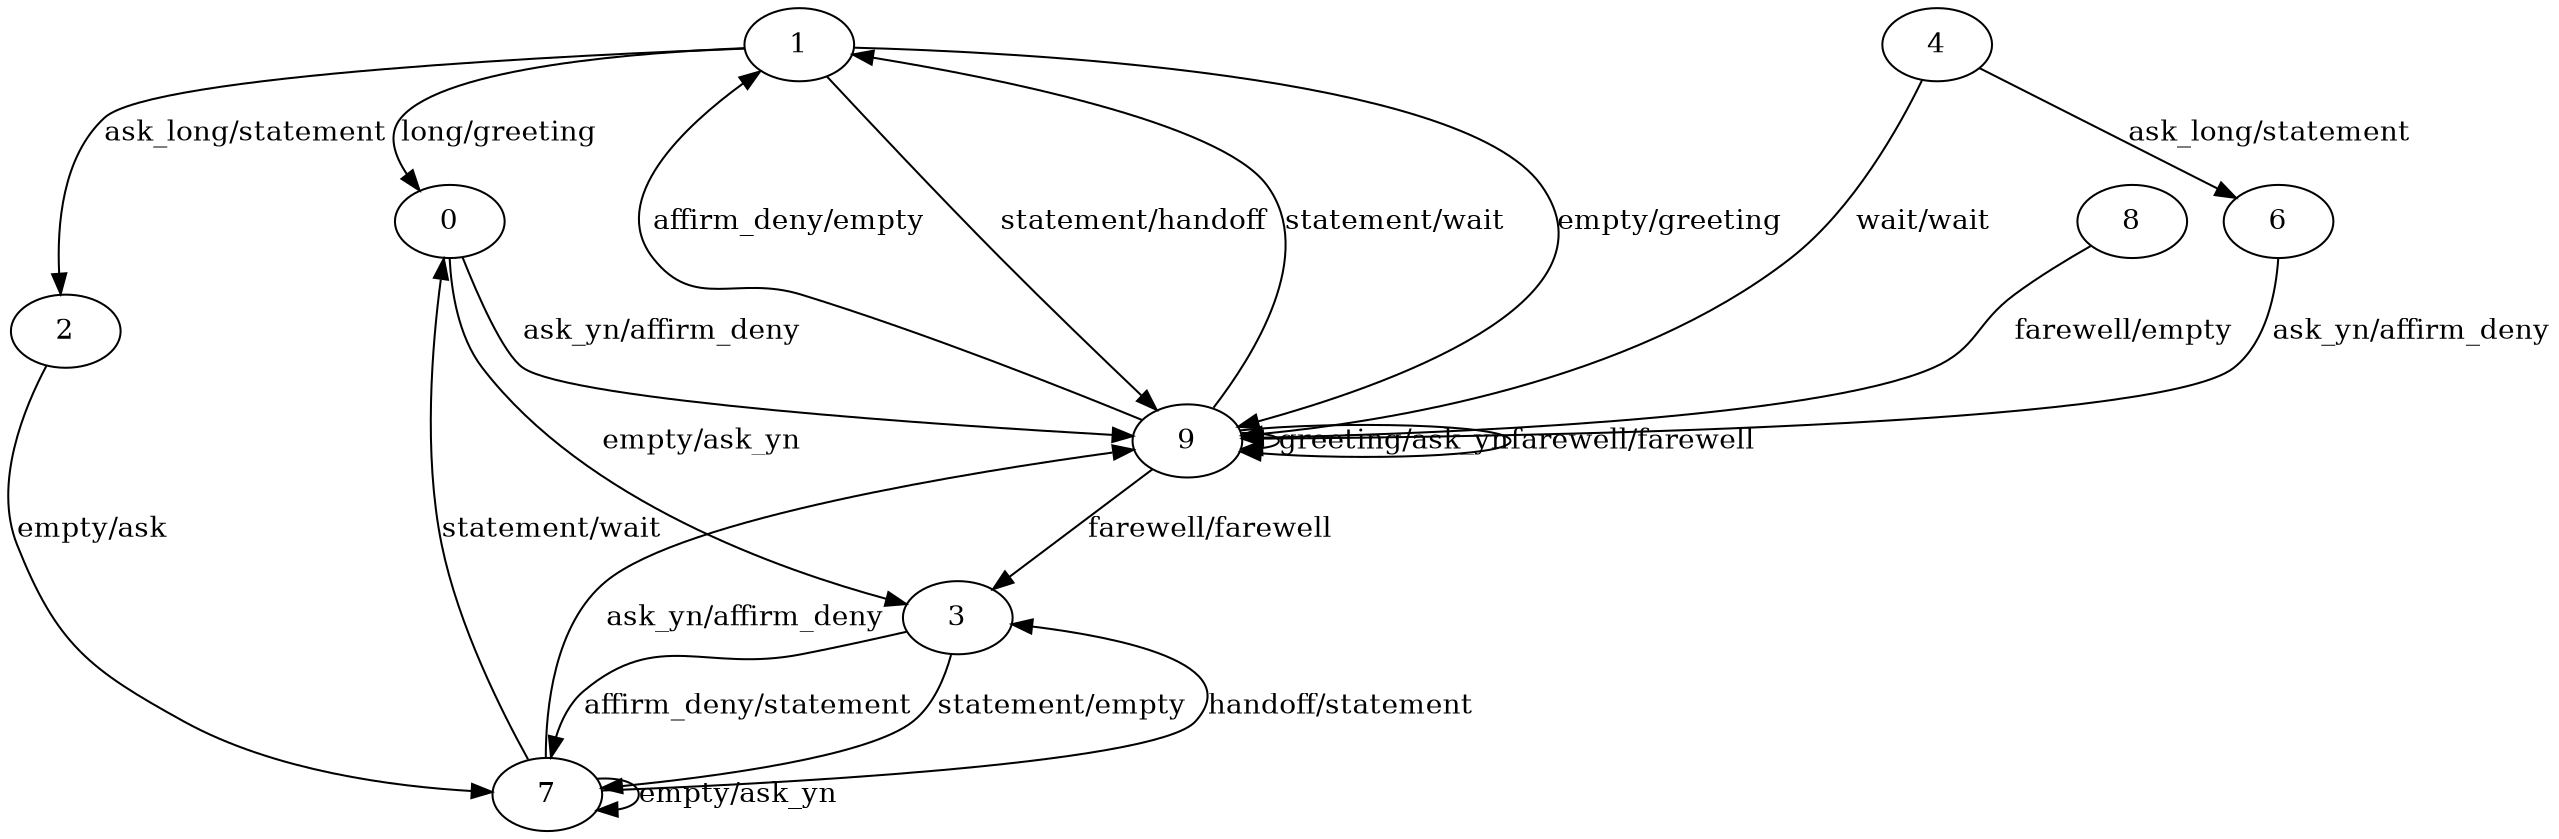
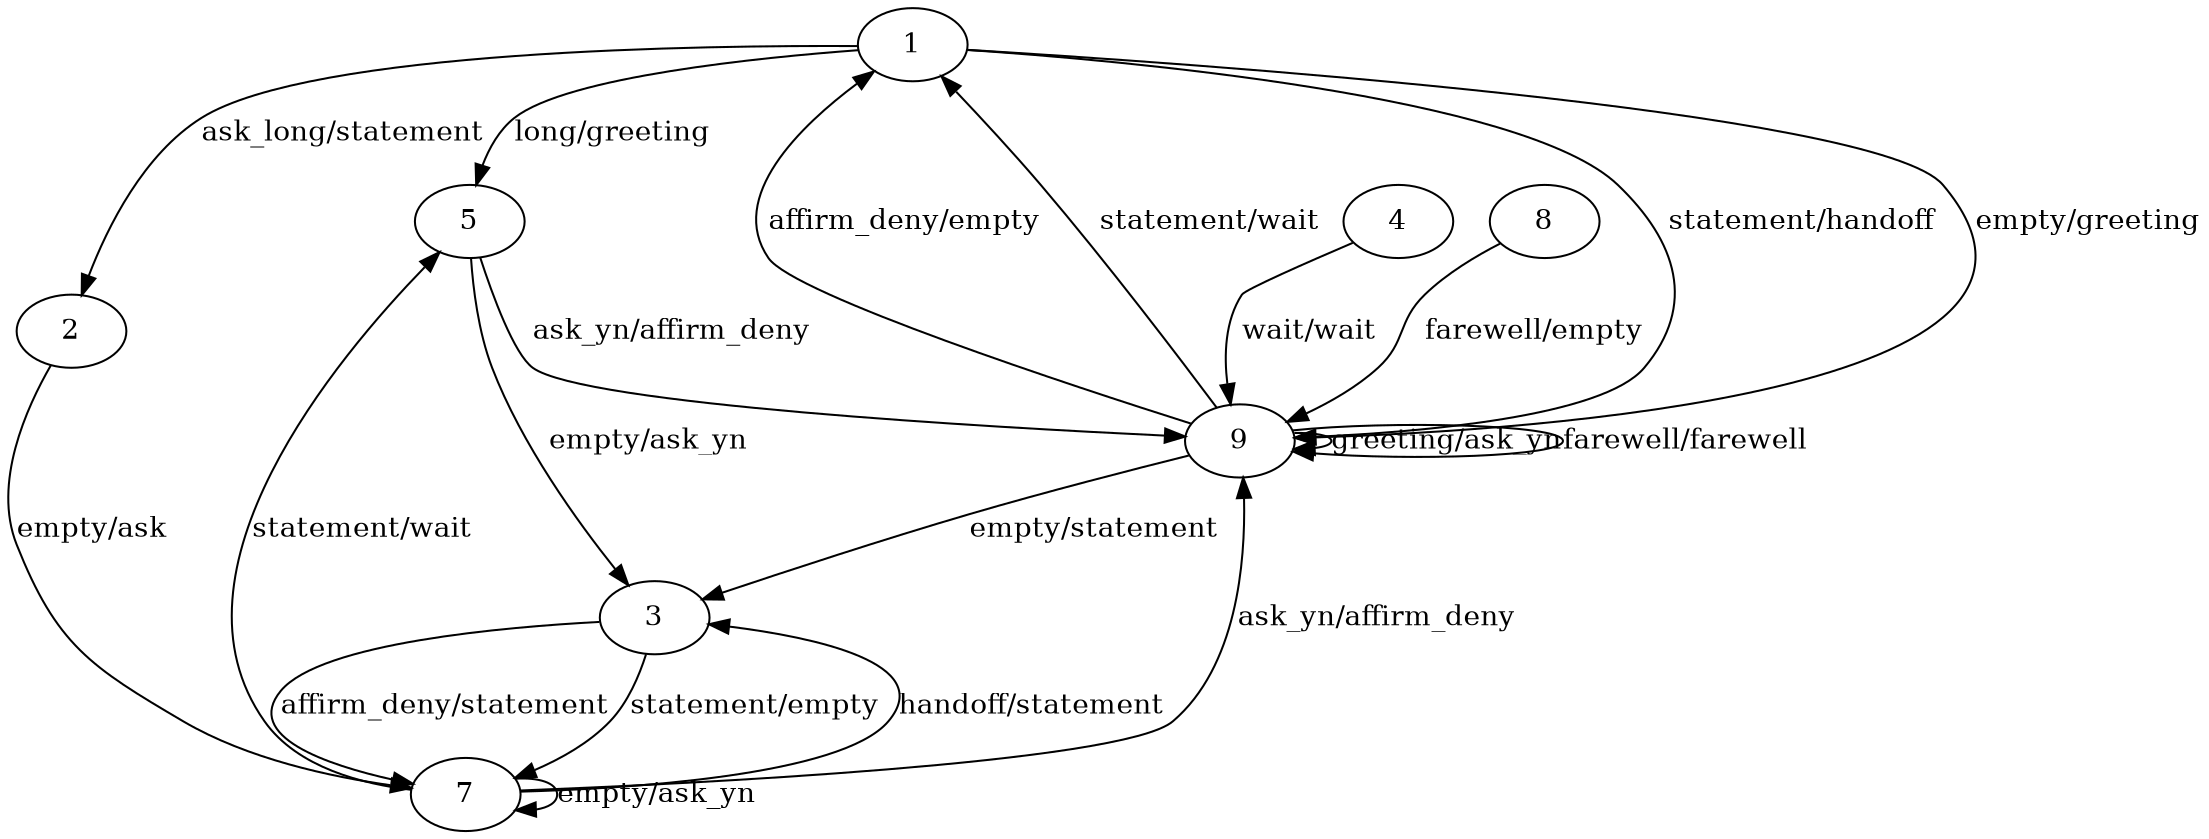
  digraph {
    1
-   5 [label=0]
+   5
    2
    9
    3
    7
    4
-   6
    8
    1 -> 5 [label="long/greeting"]
    1 -> 2 [label="ask_long/statement"]
    1 -> 9 [label="statement/handoff"]
    1 -> 9 [label="empty/greeting"]
    5 -> 9 [label="ask_yn/affirm_deny"]
    5 -> 3 [label="empty/ask_yn"]
    2 -> 7 [label="empty/ask"]
    9 -> 1 [label="affirm_deny/empty"]
    9 -> 1 [label="statement/wait"]
    9 -> 9 [label="greeting/ask_yn"]
    9 -> 9 [label="farewell/farewell"]
-   9 -> 3 [label="farewell/farewell"]
+   9 -> 3 [label="empty/statement"]
    3 -> 7 [label="affirm_deny/statement"]
    3 -> 7 [label="statement/empty"]
    7 -> 5 [label="statement/wait"]
    7 -> 9 [label="ask_yn/affirm_deny"]
    7 -> 3 [label="handoff/statement"]
    7 -> 7 [label="empty/ask_yn"]
    4 -> 9 [label="wait/wait"]
-   4 -> 6 [label="ask_long/statement"]
-   6 -> 9 [label="ask_yn/affirm_deny"]
    8 -> 9 [label="farewell/empty"]
  }
